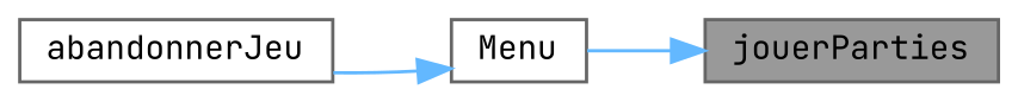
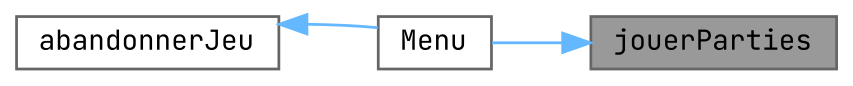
  digraph {
    fontname="JetBrains Mono"
    rankdir=RL
    node [color=grey40 fillcolor=white fontname="JetBrains Mono" fontsize=10 shape=box style=filled]
    edge [color=steelblue1 dir=back fontname="JetBrains Mono" fontsize=10 labelfontname=Helvetica labelfontsize=10 style=solid]
    n1 [color=gray40 fillcolor=grey60 fontcolor=black height=0.2 label=jouerParties width=0.4]
    n2 [height=0.2 label=Menu width=0.4]
    n3 [height=0.2 label=abandonnerJeu width=0.4]
    n1 -> n2
-   n2 -> n3
+   n3 -> n2
  }
